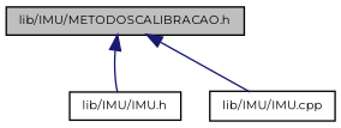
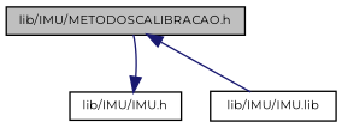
  digraph {
    fontname=Montserrat
    node [color=black fontname=Montserrat fontsize=8 shape=record]
    edge [color=midnightblue dir=back fontname=Montserrat fontsize=8 labelfontname=DejaVuSansMono labelfontsize=8 style=solid]
    n1 [fillcolor=grey75 fontcolor=black height=0.2 label="lib/IMU/METODOSCALIBRACAO.h" style=filled width=0.4]
    n2 [height=0.2 label="lib/IMU/IMU.h" width=0.4]
-   n3 [height=0.2 label="lib/IMU/IMU.cpp" width=0.4]
-   n1 -> n2
+   n3 [height=0.2 label="lib/IMU/IMU.lib" width=0.4]
+   n2 -> n1
    n1 -> n3
  }
